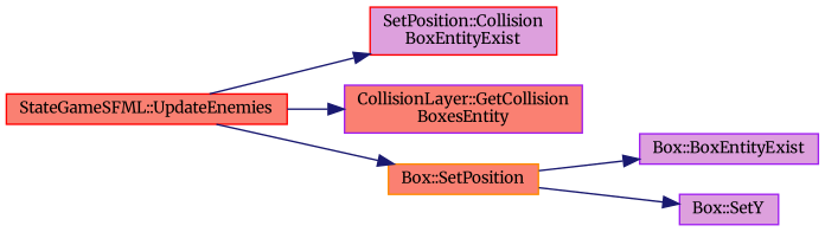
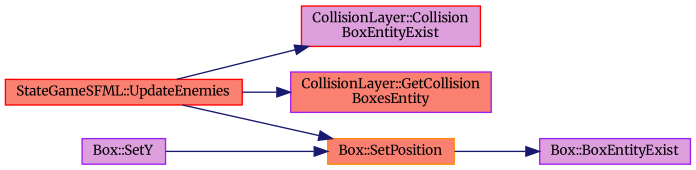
  digraph {
    fontname=Merriweather
    rankdir=LR
    node [color=purple fillcolor=salmon fontname=Merriweather fontsize=10 shape=record style=filled]
    edge [color=midnightblue fontname=Merriweather fontsize=10 labelfontname=Helvetica labelfontsize=10 style=solid]
    n1 [color=red fontcolor=black height=0.2 label="StateGameSFML::UpdateEnemies" width=0.4]
-   n2 [color=red fillcolor=plum height=0.2 label="SetPosition::Collision\lBoxEntityExist" width=0.4]
+   n2 [color=red fillcolor=plum height=0.2 label="CollisionLayer::Collision\lBoxEntityExist" width=0.4]
    n3 [height=0.2 label="CollisionLayer::GetCollision\lBoxesEntity" width=0.4]
    n4 [color=darkorange height=0.2 label="Box::SetPosition" width=0.4]
    n5 [fillcolor=plum height=0.2 label="Box::BoxEntityExist" width=0.4]
    n6 [fillcolor=plum height=0.2 label="Box::SetY" width=0.4]
    n1 -> n2
    n1 -> n3
    n1 -> n4
    n4 -> n5
-   n4 -> n6
+   n6 -> n4
  }
